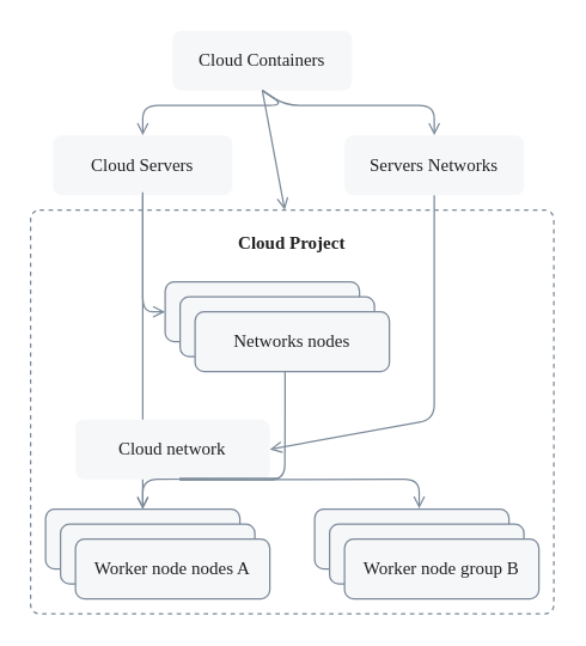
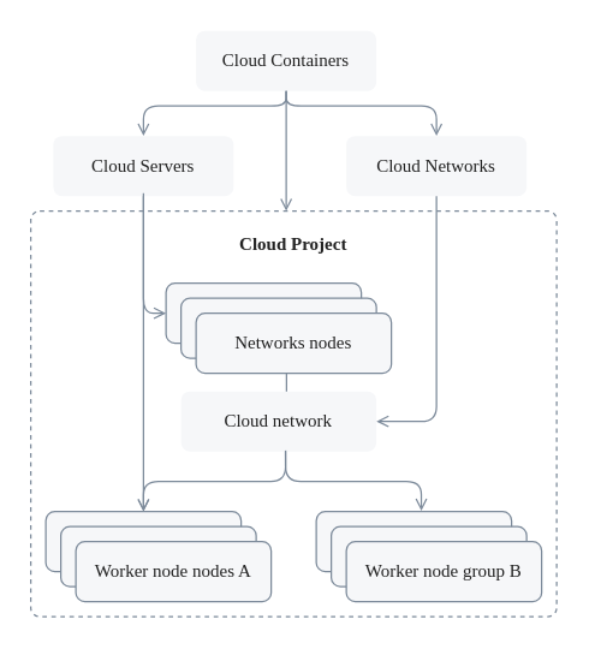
  <mxCell id="0" />
  <mxCell id="1" parent="0" />
  <mxCell id="2" value="Cloud Project" style="rounded=1;whiteSpace=wrap;html=1;strokeColor=#7C8A9A;strokeWidth=1;fontColor=#212121;fillColor=none;dashed=1;fontFamily=VK Sans Display;verticalAlign=top;spacing=10;fontStyle=1;arcSize=12;absoluteArcSize=1;movable=1;resizable=1;rotatable=1;deletable=1;editable=1;locked=0;connectable=1;container=0;" vertex="1" parent="1"><mxGeometry x="20" y="140" width="350" height="270" as="geometry" /></mxCell>
- <mxCell id="3" value="&lt;font color=&quot;#212121&quot;&gt;Cloud Containers&lt;/font&gt;" style="rounded=1;whiteSpace=wrap;html=1;fontFamily=VK Sans Display;strokeColor=none;arcsize=12;fillColor=#F6F7F9;spacing=0;spacingTop=12;spacingBottom=12;arcSize=12;absoluteArcSize=1;" vertex="1" parent="1"><mxGeometry x="115" y="20" width="120" height="40" as="geometry" /></mxCell>
+ <mxCell id="3" value="&lt;font color=&quot;#212121&quot;&gt;Cloud Containers&lt;/font&gt;" style="rounded=1;whiteSpace=wrap;html=1;fontFamily=VK Sans Display;strokeColor=none;arcsize=12;fillColor=#F6F7F9;spacing=0;spacingTop=12;spacingBottom=12;arcSize=12;absoluteArcSize=1;" vertex="1" parent="1"><mxGeometry x="130" y="20" width="120" height="40" as="geometry" /></mxCell>
  <mxCell id="4" value="&lt;font color=&quot;#212121&quot;&gt;Cloud Servers&lt;/font&gt;" style="rounded=1;whiteSpace=wrap;html=1;fontFamily=VK Sans Display;strokeColor=none;arcsize=12;fillColor=#F6F7F9;spacing=0;spacingTop=12;spacingBottom=12;arcSize=12;absoluteArcSize=1;" vertex="1" parent="1"><mxGeometry x="35" y="90" width="120" height="40" as="geometry" /></mxCell>
- <mxCell id="5" value="&lt;font color=&quot;#212121&quot;&gt;Servers Networks&lt;/font&gt;" style="rounded=1;whiteSpace=wrap;html=1;fontFamily=VK Sans Display;strokeColor=none;arcsize=12;fillColor=#F6F7F9;spacing=0;spacingTop=12;spacingBottom=12;arcSize=12;absoluteArcSize=1;" vertex="1" parent="1"><mxGeometry x="230" y="90" width="120" height="40" as="geometry" /></mxCell>
+ <mxCell id="5" value="&lt;font color=&quot;#212121&quot;&gt;Cloud Networks&lt;/font&gt;" style="rounded=1;whiteSpace=wrap;html=1;fontFamily=VK Sans Display;strokeColor=none;arcsize=12;fillColor=#F6F7F9;spacing=0;spacingTop=12;spacingBottom=12;arcSize=12;absoluteArcSize=1;" vertex="1" parent="1"><mxGeometry x="230" y="90" width="120" height="40" as="geometry" /></mxCell>
  <mxCell id="6" style="edgeStyle=none;shape=connector;rounded=1;orthogonalLoop=1;jettySize=auto;html=1;labelBackgroundColor=default;strokeColor=#7C8A9A;strokeWidth=1;fontFamily=VK Sans Display;fontSize=16;fontColor=#212121;startArrow=none;startFill=0;endArrow=open;endFill=0;exitX=0.5;exitY=1;exitDx=0;exitDy=0;" edge="1" parent="1" source="3"><mxGeometry relative="1" as="geometry"><mxPoint x="190" y="140" as="targetPoint" /><mxPoint x="190" y="30" as="sourcePoint" /></mxGeometry></mxCell>
  <mxCell id="7" style="edgeStyle=none;shape=connector;rounded=1;orthogonalLoop=1;jettySize=auto;html=1;labelBackgroundColor=default;strokeColor=#7C8A9A;strokeWidth=1;fontFamily=VK Sans Display;fontSize=16;fontColor=#212121;startArrow=none;startFill=0;endArrow=open;endFill=0;exitX=0.5;exitY=1;exitDx=0;exitDy=0;entryX=0;entryY=0.5;entryDx=0;entryDy=0;" edge="1" parent="1" target="22"><mxGeometry relative="1" as="geometry"><mxPoint x="110" y="206" as="targetPoint" /><mxPoint x="95" y="128" as="sourcePoint" /><Array as="points"><mxPoint x="95" y="208" /></Array></mxGeometry></mxCell>
  <mxCell id="8" style="edgeStyle=none;shape=connector;rounded=1;orthogonalLoop=1;jettySize=auto;html=1;labelBackgroundColor=default;strokeColor=#7C8A9A;strokeWidth=1;fontFamily=VK Sans Display;fontSize=16;fontColor=#212121;startArrow=none;startFill=0;endArrow=open;endFill=0;exitX=0.5;exitY=1;exitDx=0;exitDy=0;entryX=0.5;entryY=0;entryDx=0;entryDy=0;" edge="1" parent="1" source="4" target="16"><mxGeometry relative="1" as="geometry"><mxPoint x="90" y="360" as="targetPoint" /><mxPoint x="30" y="210" as="sourcePoint" /></mxGeometry></mxCell>
  <mxCell id="9" style="edgeStyle=none;shape=connector;rounded=1;orthogonalLoop=1;jettySize=auto;html=1;labelBackgroundColor=default;strokeColor=#7C8A9A;strokeWidth=1;fontFamily=VK Sans Display;fontSize=16;fontColor=#212121;startArrow=none;startFill=0;endArrow=open;endFill=0;exitX=0.5;exitY=1;exitDx=0;exitDy=0;entryX=1;entryY=0.5;entryDx=0;entryDy=0;" edge="1" parent="1" source="5" target="13"><mxGeometry relative="1" as="geometry"><mxPoint x="250" y="300" as="targetPoint" /><mxPoint x="430" y="240" as="sourcePoint" /><Array as="points"><mxPoint x="290" y="280" /></Array></mxGeometry></mxCell>
  <mxCell id="10" style="edgeStyle=none;shape=connector;rounded=1;orthogonalLoop=1;jettySize=auto;html=1;labelBackgroundColor=default;strokeColor=#7C8A9A;strokeWidth=1;fontFamily=VK Sans Display;fontSize=16;fontColor=#212121;startArrow=none;startFill=0;endArrow=open;endFill=0;exitX=0.5;exitY=1;exitDx=0;exitDy=0;entryX=0.5;entryY=0;entryDx=0;entryDy=0;" edge="1" parent="1" source="3" target="4"><mxGeometry relative="1" as="geometry"><mxPoint x="-140" y="312" as="targetPoint" /><mxPoint x="-140" y="210" as="sourcePoint" /><Array as="points"><mxPoint x="190" y="70" /><mxPoint x="95" y="70" /></Array></mxGeometry></mxCell>
  <mxCell id="11" style="edgeStyle=none;shape=connector;rounded=1;orthogonalLoop=1;jettySize=auto;html=1;labelBackgroundColor=default;strokeColor=#7C8A9A;strokeWidth=1;fontFamily=VK Sans Display;fontSize=16;fontColor=#212121;startArrow=none;startFill=0;endArrow=open;endFill=0;exitX=0.5;exitY=1;exitDx=0;exitDy=0;entryX=0.5;entryY=0;entryDx=0;entryDy=0;" edge="1" parent="1" source="3" target="5"><mxGeometry relative="1" as="geometry"><mxPoint x="170" y="162" as="targetPoint" /><mxPoint x="170" y="60" as="sourcePoint" /><Array as="points"><mxPoint x="190" y="70" /><mxPoint x="290" y="70" /></Array></mxGeometry></mxCell>
  <mxCell id="12" style="edgeStyle=orthogonalEdgeStyle;shape=connector;rounded=1;orthogonalLoop=1;jettySize=auto;html=1;labelBackgroundColor=default;strokeColor=#7C8A9A;strokeWidth=1;fontFamily=VK Sans Display;fontSize=16;fontColor=#212121;startArrow=none;startFill=0;endArrow=none;endFill=0;exitX=0.463;exitY=0.999;exitDx=0;exitDy=0;exitPerimeter=0;movable=1;resizable=1;rotatable=1;deletable=1;editable=1;locked=0;connectable=1;entryX=0.536;entryY=1.009;entryDx=0;entryDy=0;entryPerimeter=0;" edge="1" parent="1" source="24" target="13"><mxGeometry relative="1" as="geometry"><mxPoint x="184.73" y="247.76" as="sourcePoint" /><mxPoint x="185" y="308" as="targetPoint" /><Array as="points"><mxPoint x="190" y="278" /><mxPoint x="190" y="278" /></Array></mxGeometry></mxCell>
- <mxCell id="13" value="&lt;font color=&quot;#212121&quot;&gt;Cloud network&lt;/font&gt;" style="rounded=1;whiteSpace=wrap;html=1;fontFamily=VK Sans Display;strokeColor=none;arcsize=12;fillColor=#F6F7F9;spacing=0;spacingTop=12;spacingBottom=12;arcSize=12;absoluteArcSize=1;movable=1;resizable=1;rotatable=1;deletable=1;editable=1;locked=0;connectable=1;container=0;" vertex="1" parent="1"><mxGeometry x="50" y="280" width="130" height="40" as="geometry" /></mxCell>
+ <mxCell id="13" value="&lt;font color=&quot;#212121&quot;&gt;Cloud network&lt;/font&gt;" style="rounded=1;whiteSpace=wrap;html=1;fontFamily=VK Sans Display;strokeColor=none;arcsize=12;fillColor=#F6F7F9;spacing=0;spacingTop=12;spacingBottom=12;arcSize=12;absoluteArcSize=1;movable=1;resizable=1;rotatable=1;deletable=1;editable=1;locked=0;connectable=1;container=0;" vertex="1" parent="1"><mxGeometry x="120" y="260" width="130" height="40" as="geometry" /></mxCell>
  <mxCell id="14" style="edgeStyle=orthogonalEdgeStyle;shape=connector;rounded=1;orthogonalLoop=1;jettySize=auto;html=1;labelBackgroundColor=default;strokeColor=#7C8A9A;strokeWidth=1;fontFamily=VK Sans Display;fontSize=16;fontColor=#212121;startArrow=none;startFill=0;endArrow=open;endFill=0;exitX=0.535;exitY=0.985;exitDx=0;exitDy=0;entryX=0.5;entryY=0;entryDx=0;entryDy=0;movable=1;resizable=1;rotatable=1;deletable=1;editable=1;locked=0;connectable=1;exitPerimeter=0;" edge="1" parent="1" source="13" target="16"><mxGeometry relative="1" as="geometry"><mxPoint x="45" y="440" as="sourcePoint" /><mxPoint x="95" y="340" as="targetPoint" /><Array as="points"><mxPoint x="190" y="320" /><mxPoint x="95" y="320" /></Array></mxGeometry></mxCell>
  <mxCell id="15" style="edgeStyle=orthogonalEdgeStyle;shape=connector;rounded=1;orthogonalLoop=1;jettySize=auto;html=1;labelBackgroundColor=default;strokeColor=#7C8A9A;strokeWidth=1;fontFamily=VK Sans Display;fontSize=16;fontColor=#212121;startArrow=none;startFill=0;endArrow=open;endFill=0;exitX=0.535;exitY=1.006;exitDx=0;exitDy=0;entryX=0.538;entryY=-0.01;entryDx=0;entryDy=0;entryPerimeter=0;movable=1;resizable=1;rotatable=1;deletable=1;editable=1;locked=0;connectable=1;exitPerimeter=0;" edge="1" parent="1" source="13" target="19"><mxGeometry relative="1" as="geometry"><mxPoint x="315" y="410" as="sourcePoint" /><mxPoint x="200" y="585" as="targetPoint" /><Array as="points"><mxPoint x="190" y="320" /><mxPoint x="280" y="320" /></Array></mxGeometry></mxCell>
  <mxCell id="16" value="&lt;font color=&quot;#212121&quot;&gt;Node 1&lt;/font&gt;" style="rounded=1;whiteSpace=wrap;html=1;fontFamily=VK Sans Display;strokeColor=#7C8A9A;arcsize=12;fillColor=#F6F7F9;spacing=0;spacingTop=12;spacingBottom=12;arcSize=12;absoluteArcSize=1;strokeWidth=1;movable=1;resizable=1;rotatable=1;deletable=1;editable=1;locked=0;connectable=1;container=0;" vertex="1" parent="1"><mxGeometry x="30" y="340" width="130" height="40" as="geometry" /></mxCell>
  <mxCell id="17" value="&lt;font color=&quot;#212121&quot;&gt;Node 1&lt;/font&gt;" style="rounded=1;whiteSpace=wrap;html=1;fontFamily=VK Sans Display;strokeColor=#7C8A9A;arcsize=12;fillColor=#F6F7F9;spacing=0;spacingTop=12;spacingBottom=12;arcSize=12;absoluteArcSize=1;strokeWidth=1;movable=1;resizable=1;rotatable=1;deletable=1;editable=1;locked=0;connectable=1;container=0;" vertex="1" parent="1"><mxGeometry x="40" y="350" width="130" height="40" as="geometry" /></mxCell>
  <mxCell id="18" value="&lt;font color=&quot;#212121&quot;&gt;Worker node nodes A&lt;/font&gt;" style="rounded=1;whiteSpace=wrap;html=1;fontFamily=VK Sans Display;strokeColor=#7C8A9A;arcsize=12;fillColor=#F6F7F9;spacing=0;spacingTop=12;spacingBottom=12;arcSize=12;absoluteArcSize=1;strokeWidth=1;movable=1;resizable=1;rotatable=1;deletable=1;editable=1;locked=0;connectable=1;container=0;" vertex="1" parent="1"><mxGeometry x="50" y="360" width="130" height="40" as="geometry" /></mxCell>
  <mxCell id="19" value="&lt;font color=&quot;#212121&quot;&gt;Node 1&lt;/font&gt;" style="rounded=1;whiteSpace=wrap;html=1;fontFamily=VK Sans Display;strokeColor=#7C8A9A;arcsize=12;fillColor=#F6F7F9;spacing=0;spacingTop=12;spacingBottom=12;arcSize=12;absoluteArcSize=1;strokeWidth=1;movable=1;resizable=1;rotatable=1;deletable=1;editable=1;locked=0;connectable=1;container=0;" vertex="1" parent="1"><mxGeometry x="210" y="340" width="130" height="40" as="geometry" /></mxCell>
  <mxCell id="20" value="&lt;font color=&quot;#212121&quot;&gt;Node 1&lt;/font&gt;" style="rounded=1;whiteSpace=wrap;html=1;fontFamily=VK Sans Display;strokeColor=#7C8A9A;arcsize=12;fillColor=#F6F7F9;spacing=0;spacingTop=12;spacingBottom=12;arcSize=12;absoluteArcSize=1;strokeWidth=1;movable=1;resizable=1;rotatable=1;deletable=1;editable=1;locked=0;connectable=1;container=0;" vertex="1" parent="1"><mxGeometry x="220" y="350" width="130" height="40" as="geometry" /></mxCell>
  <mxCell id="21" value="&lt;font color=&quot;#212121&quot;&gt;Worker node group B&lt;/font&gt;" style="rounded=1;whiteSpace=wrap;html=1;fontFamily=VK Sans Display;strokeColor=#7C8A9A;arcsize=12;fillColor=#F6F7F9;spacing=0;spacingTop=12;spacingBottom=12;arcSize=12;absoluteArcSize=1;strokeWidth=1;movable=1;resizable=1;rotatable=1;deletable=1;editable=1;locked=0;connectable=1;container=0;" vertex="1" parent="1"><mxGeometry x="230" y="360" width="130" height="40" as="geometry" /></mxCell>
  <mxCell id="22" value="&lt;font color=&quot;#212121&quot;&gt;Node 1&lt;/font&gt;" style="rounded=1;whiteSpace=wrap;html=1;fontFamily=VK Sans Display;strokeColor=#7C8A9A;arcsize=12;fillColor=#F6F7F9;spacing=0;spacingTop=12;spacingBottom=12;arcSize=12;absoluteArcSize=1;strokeWidth=1;movable=1;resizable=1;rotatable=1;deletable=1;editable=1;locked=0;connectable=1;container=0;" vertex="1" parent="1"><mxGeometry x="110" y="188" width="130" height="40" as="geometry" /></mxCell>
  <mxCell id="23" value="&lt;font color=&quot;#212121&quot;&gt;Node 1&lt;/font&gt;" style="rounded=1;whiteSpace=wrap;html=1;fontFamily=VK Sans Display;strokeColor=#7C8A9A;arcsize=12;fillColor=#F6F7F9;spacing=0;spacingTop=12;spacingBottom=12;arcSize=12;absoluteArcSize=1;strokeWidth=1;movable=1;resizable=1;rotatable=1;deletable=1;editable=1;locked=0;connectable=1;container=0;" vertex="1" parent="1"><mxGeometry x="120" y="198" width="130" height="40" as="geometry" /></mxCell>
  <mxCell id="24" value="&lt;font color=&quot;#212121&quot;&gt;Networks nodes&lt;/font&gt;" style="rounded=1;whiteSpace=wrap;html=1;fontFamily=VK Sans Display;strokeColor=#7C8A9A;arcsize=12;fillColor=#F6F7F9;spacing=0;spacingTop=12;spacingBottom=12;arcSize=12;absoluteArcSize=1;strokeWidth=1;movable=1;resizable=1;rotatable=1;deletable=1;editable=1;locked=0;connectable=1;container=0;" vertex="1" parent="1"><mxGeometry x="130" y="208" width="130" height="40" as="geometry" /></mxCell>
